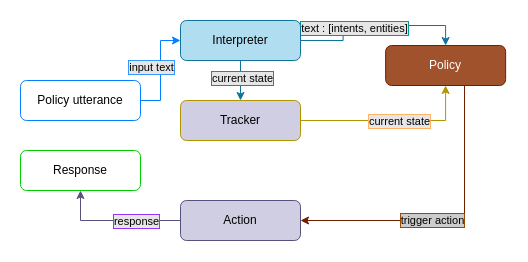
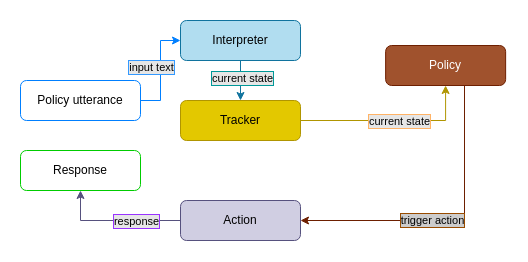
  <mxCell id="0" />
  <mxCell id="1" parent="0" />
- <mxCell id="2" value="" style="edgeStyle=orthogonalEdgeStyle;rounded=0;orthogonalLoop=1;jettySize=auto;html=1;entryX=0.5;entryY=0;entryDx=0;entryDy=0;fillColor=#b1ddf0;strokeColor=#10739e;" edge="1" parent="1" source="6" target="16"><mxGeometry relative="1" as="geometry"><mxPoint x="380" y="40" as="targetPoint" /></mxGeometry></mxCell>
- <mxCell id="3" value="text : [intents, entities]" style="edgeLabel;html=1;align=center;verticalAlign=middle;resizable=0;points=[];labelBackgroundColor=#E6E6E6;labelBorderColor=#009999;" vertex="1" connectable="0" parent="2"><mxGeometry x="-0.387" relative="1" as="geometry"><mxPoint x="11" as="offset" /></mxGeometry></mxCell>
  <mxCell id="4" value="" style="edgeStyle=orthogonalEdgeStyle;rounded=0;orthogonalLoop=1;jettySize=auto;html=1;fontColor=#00CCCC;strokeColor=#10739e;fillColor=#b1ddf0;" edge="1" parent="1" source="6" target="13"><mxGeometry relative="1" as="geometry" /></mxCell>
  <mxCell id="5" value="current state" style="edgeLabel;html=1;align=center;verticalAlign=middle;resizable=0;points=[];fontColor=#000000;labelBackgroundColor=#E6E6E6;labelBorderColor=#009999;" vertex="1" connectable="0" parent="4"><mxGeometry x="-0.15" y="1" relative="1" as="geometry"><mxPoint as="offset" /></mxGeometry></mxCell>
  <mxCell id="6" value="Interpreter" style="rounded=1;whiteSpace=wrap;html=1;fillColor=#b1ddf0;strokeColor=#10739e;" vertex="1" parent="1"><mxGeometry x="180" y="20" width="120" height="40" as="geometry" /></mxCell>
  <mxCell id="7" value="" style="edgeStyle=orthogonalEdgeStyle;rounded=0;orthogonalLoop=1;jettySize=auto;html=1;entryX=0;entryY=0.5;entryDx=0;entryDy=0;fillColor=#b1ddf0;strokeColor=#007FFF;" edge="1" parent="1" source="9" target="6"><mxGeometry relative="1" as="geometry" /></mxCell>
  <mxCell id="8" value="input text" style="edgeLabel;html=1;align=center;verticalAlign=middle;resizable=0;points=[];labelBorderColor=#3399FF;labelBackgroundColor=#E6E6E6;" vertex="1" connectable="0" parent="7"><mxGeometry x="0.08" y="-1" relative="1" as="geometry"><mxPoint x="-11" as="offset" /></mxGeometry></mxCell>
  <mxCell id="9" value="Policy utterance" style="rounded=1;whiteSpace=wrap;html=1;strokeColor=#007FFF;" vertex="1" parent="1"><mxGeometry x="20" y="80" width="120" height="40" as="geometry" /></mxCell>
  <mxCell id="10" value="Response" style="rounded=1;whiteSpace=wrap;html=1;strokeColor=#00CC00;" vertex="1" parent="1"><mxGeometry x="20" y="150" width="120" height="40" as="geometry" /></mxCell>
  <mxCell id="11" value="" style="edgeStyle=orthogonalEdgeStyle;rounded=0;orthogonalLoop=1;jettySize=auto;html=1;strokeColor=#B09500;fillColor=#e3c800;" edge="1" parent="1" source="13" target="16"><mxGeometry relative="1" as="geometry" /></mxCell>
  <mxCell id="12" value="current state" style="edgeLabel;html=1;align=center;verticalAlign=middle;resizable=0;points=[];fontColor=#000000;labelBackgroundColor=#E6E6E6;labelBorderColor=#FFB366;" vertex="1" connectable="0" parent="11"><mxGeometry x="0.28" y="1" relative="1" as="geometry"><mxPoint x="-17" y="1" as="offset" /></mxGeometry></mxCell>
- <mxCell id="13" value="Tracker" style="rounded=1;whiteSpace=wrap;html=1;fillColor=#d0cee2;strokeColor=#B09500;fontColor=#000000;" vertex="1" parent="1"><mxGeometry x="180" y="100" width="120" height="40" as="geometry" /></mxCell>
+ <mxCell id="13" value="Tracker" style="rounded=1;whiteSpace=wrap;html=1;fillColor=#e3c800;strokeColor=#B09500;fontColor=#000000;" vertex="1" parent="1"><mxGeometry x="180" y="100" width="120" height="40" as="geometry" /></mxCell>
  <mxCell id="14" value="" style="edgeStyle=orthogonalEdgeStyle;rounded=0;orthogonalLoop=1;jettySize=auto;html=1;strokeColor=#6D1F00;entryX=1;entryY=0.5;entryDx=0;entryDy=0;fillColor=#a0522d;" edge="1" parent="1" source="16" target="19"><mxGeometry relative="1" as="geometry"><mxPoint x="390" y="220" as="targetPoint" /><Array as="points"><mxPoint x="464" y="220" /></Array></mxGeometry></mxCell>
  <mxCell id="15" value="trigger action" style="edgeLabel;html=1;align=center;verticalAlign=middle;resizable=0;points=[];fontColor=#000000;labelBackgroundColor=#CCCCCC;labelBorderColor=#994C00;" vertex="1" connectable="0" parent="14"><mxGeometry x="0.121" y="-1" relative="1" as="geometry"><mxPoint as="offset" /></mxGeometry></mxCell>
  <mxCell id="16" value="Policy" style="rounded=1;whiteSpace=wrap;html=1;fillColor=#a0522d;strokeColor=#6D1F00;fontColor=#ffffff;" vertex="1" parent="1"><mxGeometry x="385.13" y="45" width="120" height="40" as="geometry" /></mxCell>
  <mxCell id="17" value="" style="edgeStyle=orthogonalEdgeStyle;rounded=0;orthogonalLoop=1;jettySize=auto;html=1;strokeColor=#56517e;fillColor=#d0cee2;" edge="1" parent="1" source="19" target="10"><mxGeometry relative="1" as="geometry" /></mxCell>
  <mxCell id="18" value="response" style="edgeLabel;html=1;align=center;verticalAlign=middle;resizable=0;points=[];fontColor=#000000;labelBorderColor=#9933FF;labelBackgroundColor=#E6E6E6;" vertex="1" connectable="0" parent="17"><mxGeometry x="-0.527" y="-3" relative="1" as="geometry"><mxPoint x="-14" y="3" as="offset" /></mxGeometry></mxCell>
  <mxCell id="19" value="Action" style="rounded=1;whiteSpace=wrap;html=1;fillColor=#d0cee2;strokeColor=#56517e;" vertex="1" parent="1"><mxGeometry x="180" y="200" width="120" height="40" as="geometry" /></mxCell>
